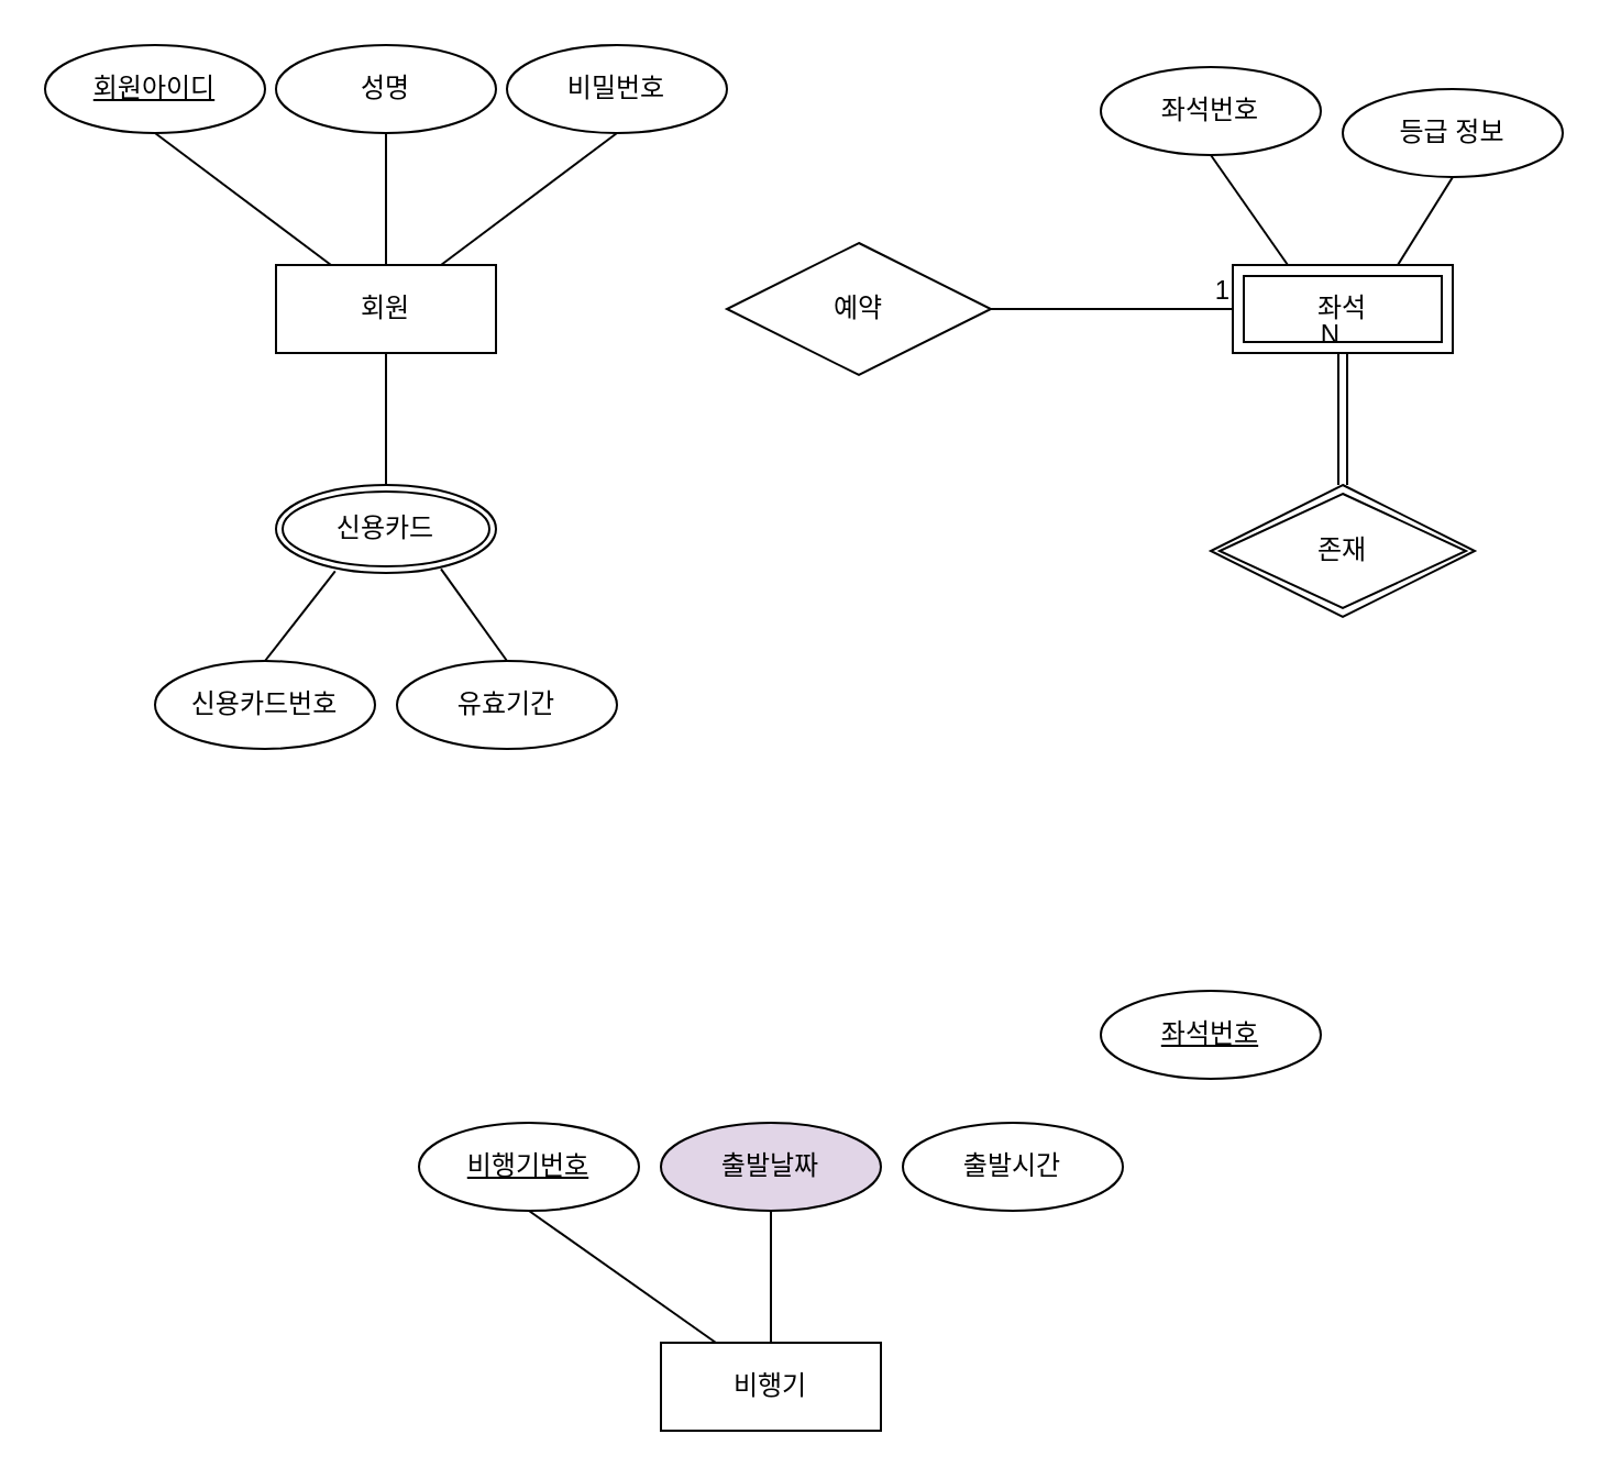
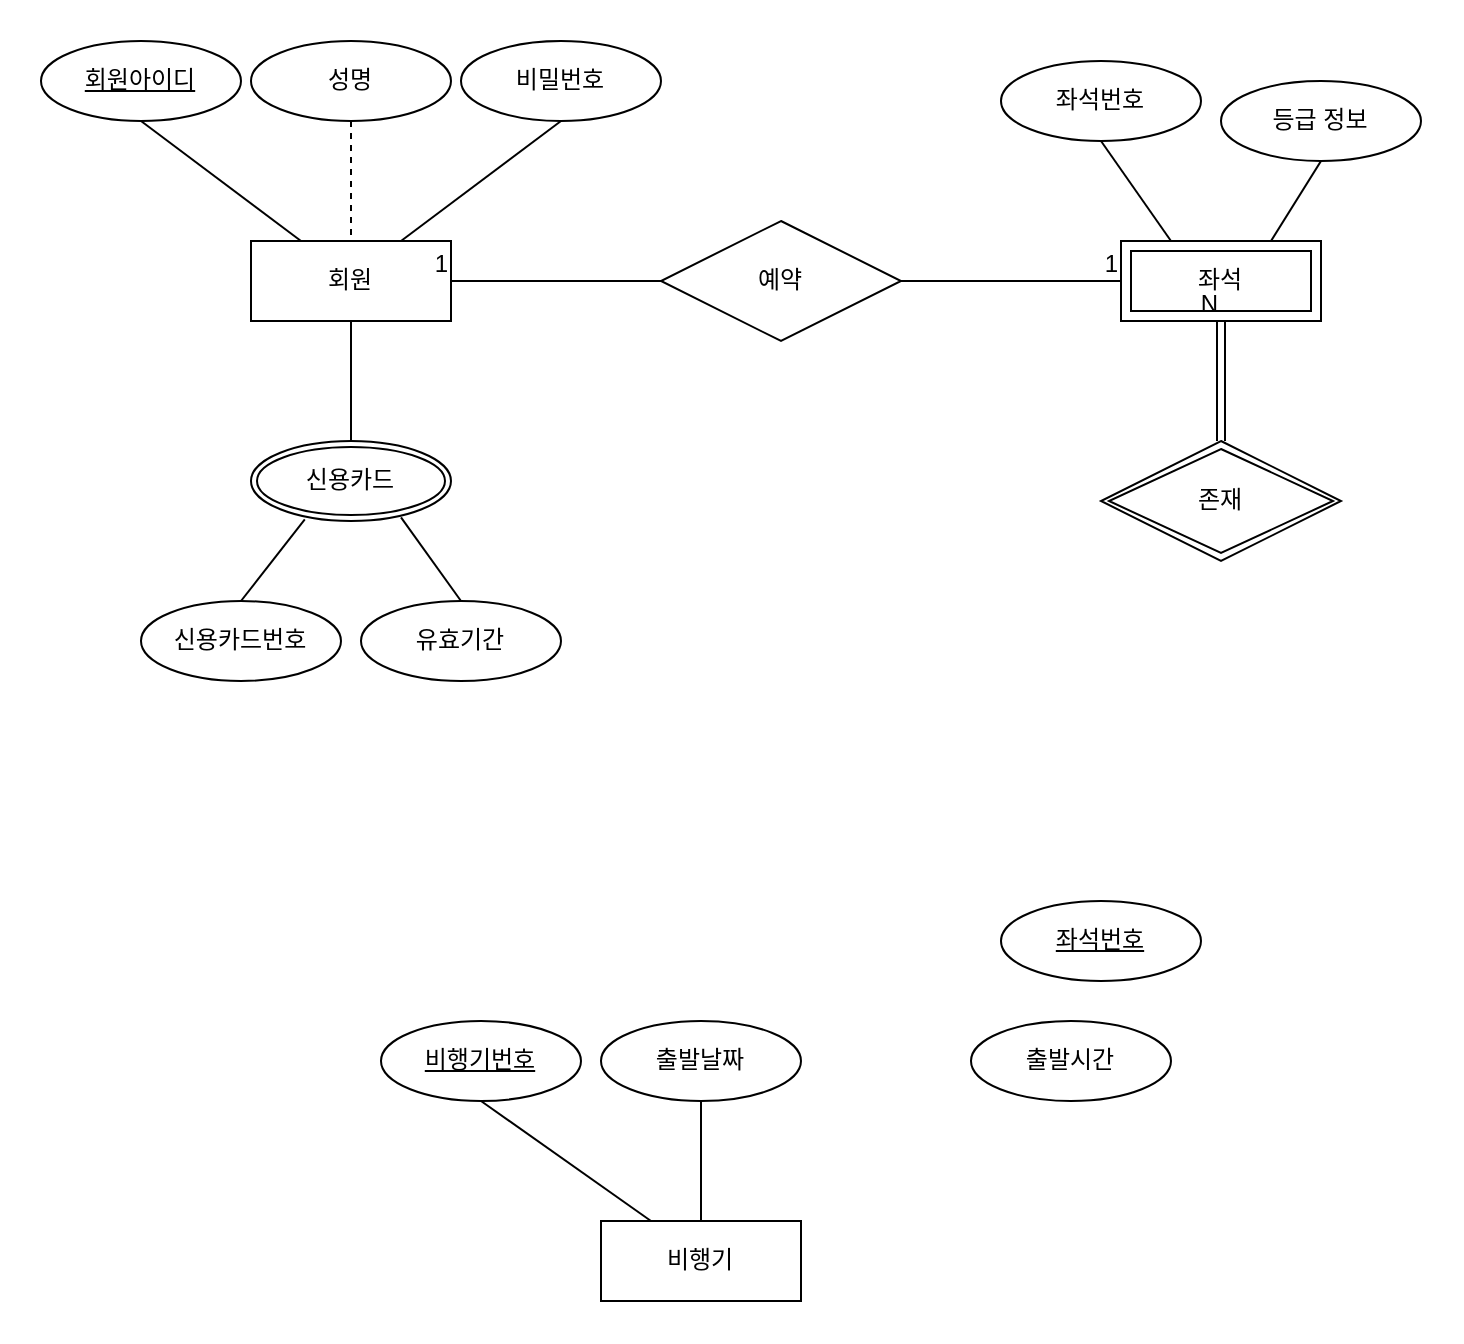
  <mxCell id="0" />
  <mxCell id="1" parent="0" />
  <mxCell id="2" value="회원" style="whiteSpace=wrap;html=1;align=center;" vertex="1" parent="1"><mxGeometry x="125" y="120" width="100" height="40" as="geometry" /></mxCell>
  <mxCell id="3" value="회원아이디" style="ellipse;whiteSpace=wrap;html=1;align=center;fontStyle=4;" vertex="1" parent="1"><mxGeometry x="20" y="20" width="100" height="40" as="geometry" /></mxCell>
  <mxCell id="4" value="성명" style="ellipse;whiteSpace=wrap;html=1;align=center;" vertex="1" parent="1"><mxGeometry x="125" y="20" width="100" height="40" as="geometry" /></mxCell>
  <mxCell id="5" value="비밀번호" style="ellipse;whiteSpace=wrap;html=1;align=center;rotation=0;" vertex="1" parent="1"><mxGeometry x="230" y="20" width="100" height="40" as="geometry" /></mxCell>
  <mxCell id="6" value="비행기" style="whiteSpace=wrap;html=1;align=center;" vertex="1" parent="1"><mxGeometry x="300" y="610" width="100" height="40" as="geometry" /></mxCell>
  <mxCell id="7" value="비행기번호" style="ellipse;whiteSpace=wrap;html=1;align=center;fontStyle=4;" vertex="1" parent="1"><mxGeometry x="190" y="510" width="100" height="40" as="geometry" /></mxCell>
- <mxCell id="8" value="출발날짜" style="ellipse;whiteSpace=wrap;html=1;align=center;fillColor=#e1d5e7;" vertex="1" parent="1"><mxGeometry x="300" y="510" width="100" height="40" as="geometry" /></mxCell>
- <mxCell id="9" value="출발시간" style="ellipse;whiteSpace=wrap;html=1;align=center;" vertex="1" parent="1"><mxGeometry x="410" y="510" width="100" height="40" as="geometry" /></mxCell>
+ <mxCell id="8" value="출발날짜" style="ellipse;whiteSpace=wrap;html=1;align=center;" vertex="1" parent="1"><mxGeometry x="300" y="510" width="100" height="40" as="geometry" /></mxCell>
+ <mxCell id="9" value="출발시간" style="ellipse;whiteSpace=wrap;html=1;align=center;" vertex="1" parent="1"><mxGeometry x="485" y="510" width="100" height="40" as="geometry" /></mxCell>
  <mxCell id="10" value="유효기간" style="ellipse;whiteSpace=wrap;html=1;align=center;" vertex="1" parent="1"><mxGeometry x="180" y="300" width="100" height="40" as="geometry" /></mxCell>
  <mxCell id="11" value="" style="endArrow=none;html=1;rounded=0;exitX=0.5;exitY=1;exitDx=0;exitDy=0;entryX=0.25;entryY=0;entryDx=0;entryDy=0;" edge="1" parent="1" source="3" target="2"><mxGeometry relative="1" as="geometry"><mxPoint x="0" y="90" as="sourcePoint" /><mxPoint x="160" y="90" as="targetPoint" /></mxGeometry></mxCell>
- <mxCell id="12" value="" style="endArrow=none;html=1;rounded=0;exitX=0.5;exitY=1;exitDx=0;exitDy=0;entryX=0.5;entryY=0;entryDx=0;entryDy=0;" edge="1" parent="1" source="4" target="2"><mxGeometry relative="1" as="geometry"><mxPoint x="200" y="310" as="sourcePoint" /><mxPoint x="360" y="310" as="targetPoint" /></mxGeometry></mxCell>
+ <mxCell id="12" value="" style="endArrow=none;html=1;rounded=0;exitX=0.5;exitY=1;exitDx=0;exitDy=0;entryX=0.5;entryY=0;entryDx=0;entryDy=0;dashed=1;" edge="1" parent="1" source="4" target="2"><mxGeometry relative="1" as="geometry"><mxPoint x="200" y="310" as="sourcePoint" /><mxPoint x="360" y="310" as="targetPoint" /></mxGeometry></mxCell>
  <mxCell id="13" value="" style="endArrow=none;html=1;rounded=0;exitX=0.5;exitY=1;exitDx=0;exitDy=0;entryX=0.75;entryY=0;entryDx=0;entryDy=0;" edge="1" parent="1" source="5" target="2"><mxGeometry relative="1" as="geometry"><mxPoint x="200" y="310" as="sourcePoint" /><mxPoint x="360" y="310" as="targetPoint" /></mxGeometry></mxCell>
  <mxCell id="14" value="" style="endArrow=none;html=1;rounded=0;entryX=0.5;entryY=0;entryDx=0;entryDy=0;exitX=0.269;exitY=0.98;exitDx=0;exitDy=0;exitPerimeter=0;" edge="1" parent="1" source="24"><mxGeometry relative="1" as="geometry"><mxPoint x="150" y="260" as="sourcePoint" /><mxPoint x="120" y="300" as="targetPoint" /></mxGeometry></mxCell>
  <mxCell id="15" value="" style="endArrow=none;html=1;rounded=0;exitX=0.75;exitY=0.954;exitDx=0;exitDy=0;entryX=0.5;entryY=0;entryDx=0;entryDy=0;exitPerimeter=0;" edge="1" parent="1" source="24" target="10"><mxGeometry relative="1" as="geometry"><mxPoint x="200" y="260" as="sourcePoint" /><mxPoint x="340" y="160" as="targetPoint" /></mxGeometry></mxCell>
  <mxCell id="16" value="" style="endArrow=none;html=1;rounded=0;exitX=0.5;exitY=1;exitDx=0;exitDy=0;entryX=0.5;entryY=0;entryDx=0;entryDy=0;" edge="1" parent="1" source="8" target="6"><mxGeometry relative="1" as="geometry"><mxPoint x="120" y="770" as="sourcePoint" /><mxPoint x="260" y="800" as="targetPoint" /></mxGeometry></mxCell>
  <mxCell id="17" value="" style="endArrow=none;html=1;rounded=0;exitX=0.5;exitY=1;exitDx=0;exitDy=0;entryX=0.25;entryY=0;entryDx=0;entryDy=0;" edge="1" parent="1" source="7" target="6"><mxGeometry relative="1" as="geometry"><mxPoint x="100" y="800" as="sourcePoint" /><mxPoint x="260" y="800" as="targetPoint" /></mxGeometry></mxCell>
  <mxCell id="18" value="예약" style="shape=rhombus;perimeter=rhombusPerimeter;whiteSpace=wrap;html=1;align=center;" vertex="1" parent="1"><mxGeometry x="330" y="110" width="120" height="60" as="geometry" /></mxCell>
  <mxCell id="19" value="존재" style="shape=rhombus;double=1;perimeter=rhombusPerimeter;whiteSpace=wrap;html=1;align=center;" vertex="1" parent="1"><mxGeometry x="550" y="220" width="120" height="60" as="geometry" /></mxCell>
  <mxCell id="20" value="좌석번호" style="ellipse;whiteSpace=wrap;html=1;align=center;fontStyle=4;" vertex="1" parent="1"><mxGeometry x="500" y="450" width="100" height="40" as="geometry" /></mxCell>
  <mxCell id="21" value="등급 정보" style="ellipse;whiteSpace=wrap;html=1;align=center;" vertex="1" parent="1"><mxGeometry x="610" y="40" width="100" height="40" as="geometry" /></mxCell>
+ <mxCell id="22" value="" style="endArrow=none;html=1;rounded=0;entryX=1;entryY=0.5;entryDx=0;entryDy=0;exitX=0;exitY=0.5;exitDx=0;exitDy=0;" edge="1" parent="1" source="18" target="2"><mxGeometry relative="1" as="geometry"><mxPoint x="360" y="310" as="sourcePoint" /><mxPoint x="520" y="310" as="targetPoint" /></mxGeometry></mxCell>
+ <mxCell id="23" value="1" style="resizable=0;html=1;whiteSpace=wrap;align=right;verticalAlign=bottom;" connectable="0" vertex="1" parent="22"><mxGeometry x="1" relative="1" as="geometry" /></mxCell>
  <mxCell id="24" value="신용카드" style="ellipse;shape=doubleEllipse;margin=3;whiteSpace=wrap;html=1;align=center;" vertex="1" parent="1"><mxGeometry x="125" y="220" width="100" height="40" as="geometry" /></mxCell>
  <mxCell id="25" value="신용카드번호" style="ellipse;whiteSpace=wrap;html=1;align=center;" vertex="1" parent="1"><mxGeometry x="70" y="300" width="100" height="40" as="geometry" /></mxCell>
  <mxCell id="26" value="" style="endArrow=none;html=1;rounded=0;exitX=0.5;exitY=1;exitDx=0;exitDy=0;entryX=0.5;entryY=0;entryDx=0;entryDy=0;" edge="1" parent="1" source="2" target="24"><mxGeometry relative="1" as="geometry"><mxPoint x="350" y="310" as="sourcePoint" /><mxPoint x="510" y="310" as="targetPoint" /></mxGeometry></mxCell>
  <mxCell id="27" value="좌석" style="shape=ext;margin=3;double=1;whiteSpace=wrap;html=1;align=center;" vertex="1" parent="1"><mxGeometry x="560" y="120" width="100" height="40" as="geometry" /></mxCell>
  <mxCell id="28" value="" style="endArrow=none;html=1;rounded=0;entryX=0;entryY=0.5;entryDx=0;entryDy=0;exitX=1;exitY=0.5;exitDx=0;exitDy=0;" edge="1" parent="1" source="18" target="27"><mxGeometry relative="1" as="geometry"><mxPoint x="490" y="160" as="sourcePoint" /><mxPoint x="450" y="139.41" as="targetPoint" /></mxGeometry></mxCell>
  <mxCell id="29" value="1" style="resizable=0;html=1;whiteSpace=wrap;align=right;verticalAlign=bottom;" connectable="0" vertex="1" parent="28"><mxGeometry x="1" relative="1" as="geometry" /></mxCell>
  <mxCell id="30" value="좌석번호" style="ellipse;whiteSpace=wrap;html=1;align=center;" vertex="1" parent="1"><mxGeometry x="500" y="30" width="100" height="40" as="geometry" /></mxCell>
  <mxCell id="31" value="" style="shape=link;html=1;rounded=0;entryX=0.5;entryY=1;entryDx=0;entryDy=0;exitX=0.5;exitY=0;exitDx=0;exitDy=0;" edge="1" parent="1" source="19" target="27"><mxGeometry relative="1" as="geometry"><mxPoint x="500" y="310" as="sourcePoint" /><mxPoint x="660" y="310" as="targetPoint" /></mxGeometry></mxCell>
  <mxCell id="32" value="N" style="resizable=0;html=1;whiteSpace=wrap;align=right;verticalAlign=bottom;" connectable="0" vertex="1" parent="31"><mxGeometry x="1" relative="1" as="geometry" /></mxCell>
  <mxCell id="33" value="" style="endArrow=none;html=1;rounded=0;exitX=0.5;exitY=1;exitDx=0;exitDy=0;entryX=0.25;entryY=0;entryDx=0;entryDy=0;" edge="1" parent="1" source="30" target="27"><mxGeometry relative="1" as="geometry"><mxPoint x="500" y="310" as="sourcePoint" /><mxPoint x="660" y="310" as="targetPoint" /></mxGeometry></mxCell>
  <mxCell id="34" value="" style="endArrow=none;html=1;rounded=0;exitX=0.5;exitY=1;exitDx=0;exitDy=0;entryX=0.75;entryY=0;entryDx=0;entryDy=0;" edge="1" parent="1" source="21" target="27"><mxGeometry relative="1" as="geometry"><mxPoint x="500" y="310" as="sourcePoint" /><mxPoint x="660" y="310" as="targetPoint" /></mxGeometry></mxCell>
